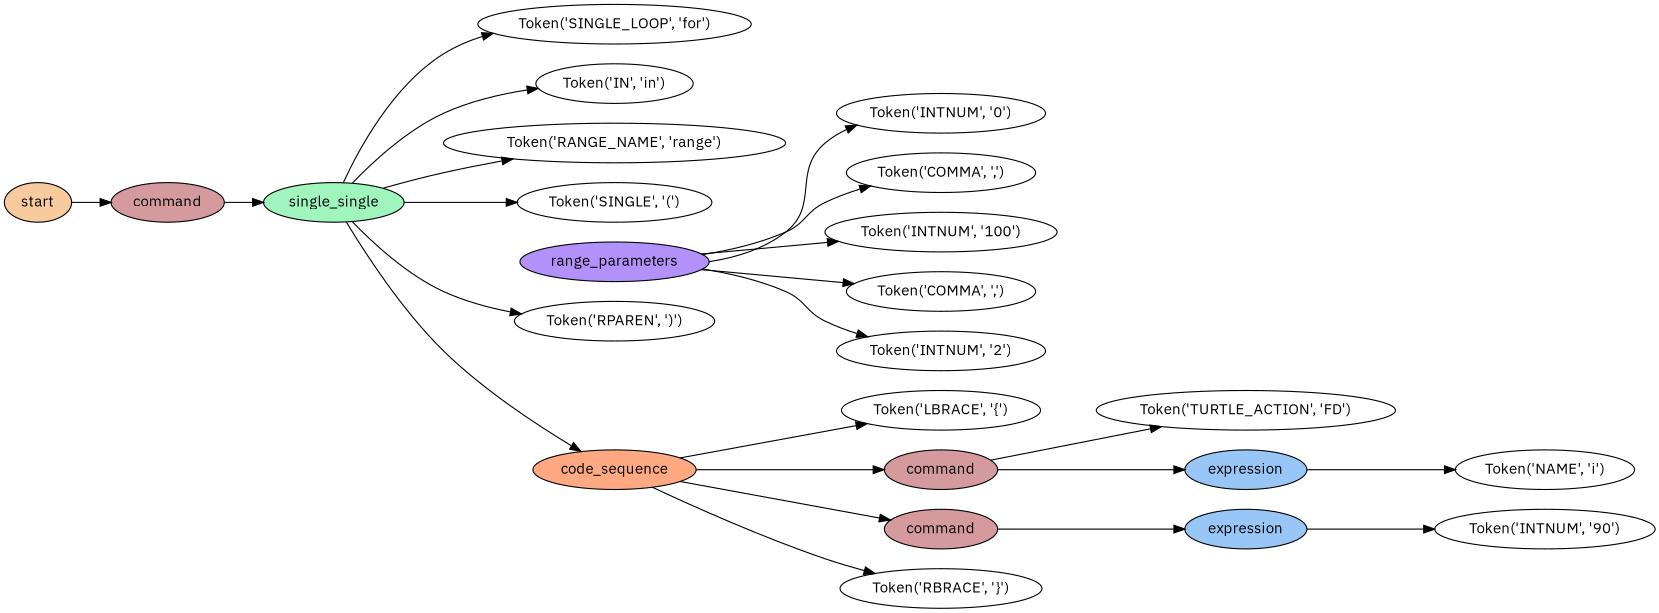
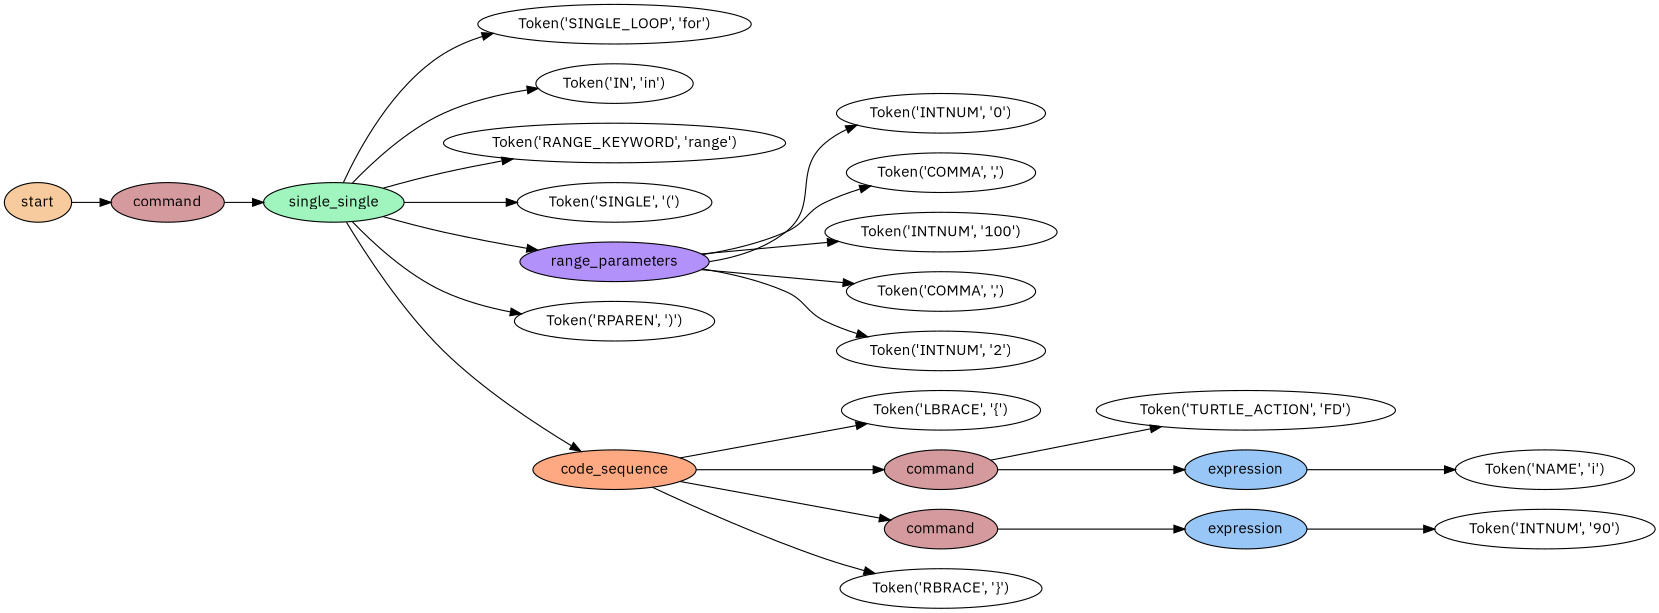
  digraph {
    fontname="IBM Plex Sans"
    rankdir=LR
    node [fontname="IBM Plex Sans"]
    edge [fontname="IBM Plex Sans"]
    n1 [label="Token('SINGLE_LOOP', 'for')"]
    n2 [label="Token('IN', 'in')"]
-   n3 [label="Token('RANGE_NAME', 'range')"]
+   n3 [label="Token('RANGE_KEYWORD', 'range')"]
    n4 [label="Token('SINGLE', '(')"]
    n5 [label="Token('INTNUM', '0')"]
    n6 [label="Token('COMMA', ',')"]
    n7 [label="Token('INTNUM', '100')"]
    n8 [label="Token('COMMA', ',')"]
    n9 [label="Token('INTNUM', '2')"]
    n10 [fillcolor="#b391fb" label=range_parameters style=filled]
    n11 [label="Token('RPAREN', ')')"]
    n12 [label="Token('LBRACE', '{')"]
    n13 [label="Token('TURTLE_ACTION', 'FD')"]
    n14 [label="Token('NAME', 'i')"]
    n15 [fillcolor="#98c6f6" label=expression style=filled]
    n16 [fillcolor="#d59a9e" label=command style=filled]
    n17 [label="Token('INTNUM', '90')"]
    n18 [fillcolor="#98c6f6" label=expression style=filled]
    n19 [fillcolor="#d59a9e" label=command style=filled]
    n20 [label="Token('RBRACE', '}')"]
    n21 [fillcolor="#ffa983" label=code_sequence style=filled]
    n22 [fillcolor="#9ff5bd" label=single_single style=filled]
    n23 [fillcolor="#d59a9e" label=command style=filled]
    n24 [fillcolor="#f7cb9e" label=start style=filled]
    n10 -> n5
    n10 -> n6
    n10 -> n7
    n10 -> n8
    n10 -> n9
    n15 -> n14
    n16 -> n13
    n16 -> n15
    n18 -> n17
    n19 -> n18
    n21 -> n12
    n21 -> n16
    n21 -> n19
    n21 -> n20
    n22 -> n1
    n22 -> n2
    n22 -> n3
    n22 -> n4
+   n22 -> n10
    n22 -> n11
    n22 -> n21
    n23 -> n22
    n24 -> n23
  }
